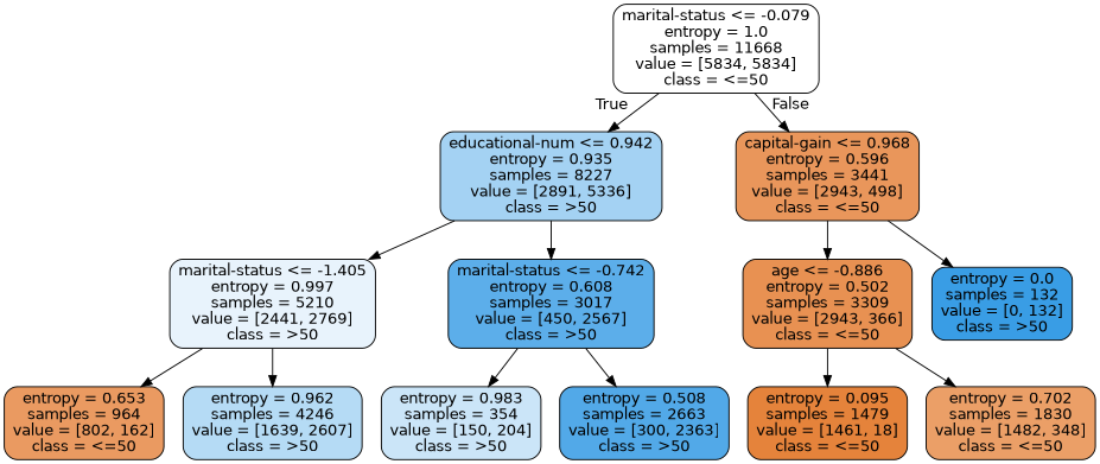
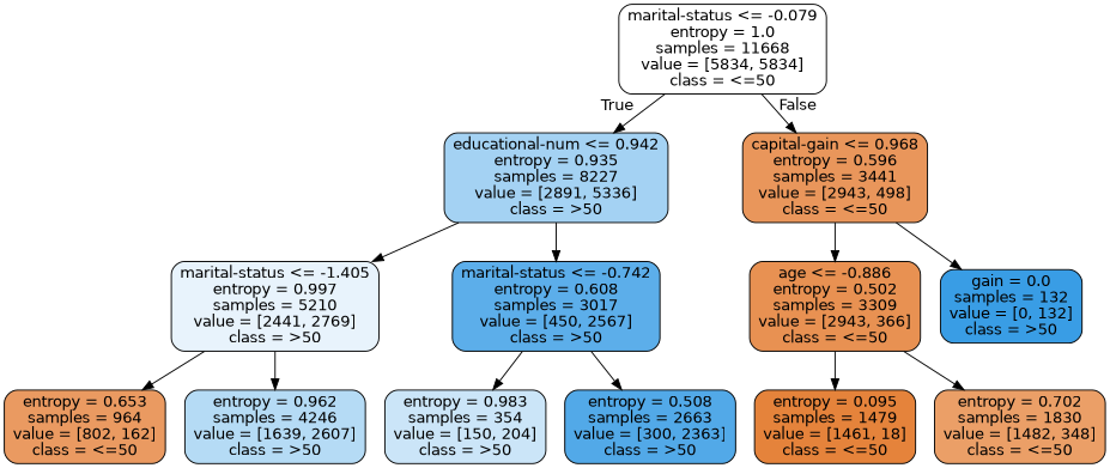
  digraph {
    node [color=black fontname=helvetica shape=box style="filled, rounded"]
    edge [fontname=helvetica]
    n1 [fillcolor="#ffffff" label="marital-status <= -0.079\nentropy = 1.0\nsamples = 11668\nvalue = [5834, 5834]\nclass = <=50"]
    n2 [fillcolor="#a4d2f3" label="educational-num <= 0.942\nentropy = 0.935\nsamples = 8227\nvalue = [2891, 5336]\nclass = >50"]
    n3 [fillcolor="#e9965b" label="capital-gain <= 0.968\nentropy = 0.596\nsamples = 3441\nvalue = [2943, 498]\nclass = <=50"]
    n4 [fillcolor="#e8f3fc" label="marital-status <= -1.405\nentropy = 0.997\nsamples = 5210\nvalue = [2441, 2769]\nclass = >50"]
    n5 [fillcolor="#5caeea" label="marital-status <= -0.742\nentropy = 0.608\nsamples = 3017\nvalue = [450, 2567]\nclass = >50"]
    n6 [fillcolor="#ea9a61" label="entropy = 0.653\nsamples = 964\nvalue = [802, 162]\nclass = <=50"]
    n7 [fillcolor="#b5dbf5" label="entropy = 0.962\nsamples = 4246\nvalue = [1639, 2607]\nclass = >50"]
    n8 [fillcolor="#cbe5f8" label="entropy = 0.983\nsamples = 354\nvalue = [150, 204]\nclass = >50"]
    n9 [fillcolor="#52a9e8" label="entropy = 0.508\nsamples = 2663\nvalue = [300, 2363]\nclass = >50"]
    n10 [fillcolor="#e89152" label="age <= -0.886\nentropy = 0.502\nsamples = 3309\nvalue = [2943, 366]\nclass = <=50"]
-   n11 [fillcolor="#399de5" label="entropy = 0.0\nsamples = 132\nvalue = [0, 132]\nclass = >50"]
+   n11 [fillcolor="#399de5" label="gain = 0.0\nsamples = 132\nvalue = [0, 132]\nclass = >50"]
    n12 [fillcolor="#e5833b" label="entropy = 0.095\nsamples = 1479\nvalue = [1461, 18]\nclass = <=50"]
    n13 [fillcolor="#eb9f67" label="entropy = 0.702\nsamples = 1830\nvalue = [1482, 348]\nclass = <=50"]
    n1 -> n2 [headlabel=True labelangle=45 labeldistance=2.5]
    n1 -> n3 [headlabel=False labelangle=-45 labeldistance=2.5]
    n2 -> n4
    n2 -> n5
    n3 -> n10
    n3 -> n11
    n4 -> n6
    n4 -> n7
    n5 -> n8
    n5 -> n9
    n10 -> n12
    n10 -> n13
  }
